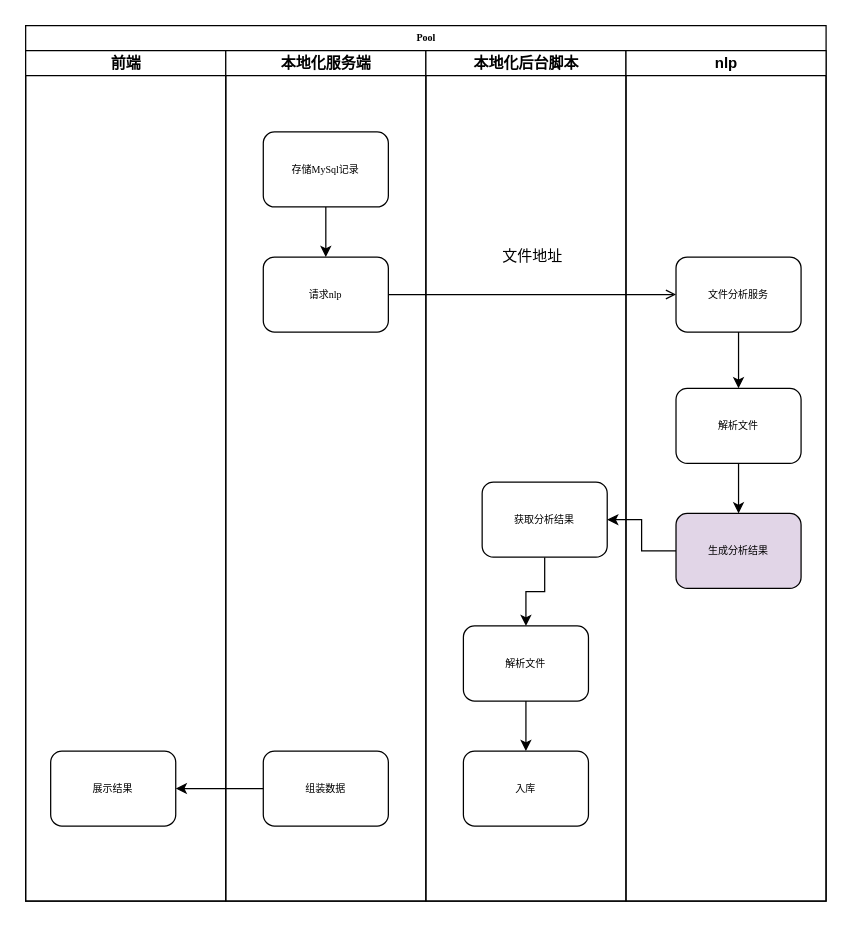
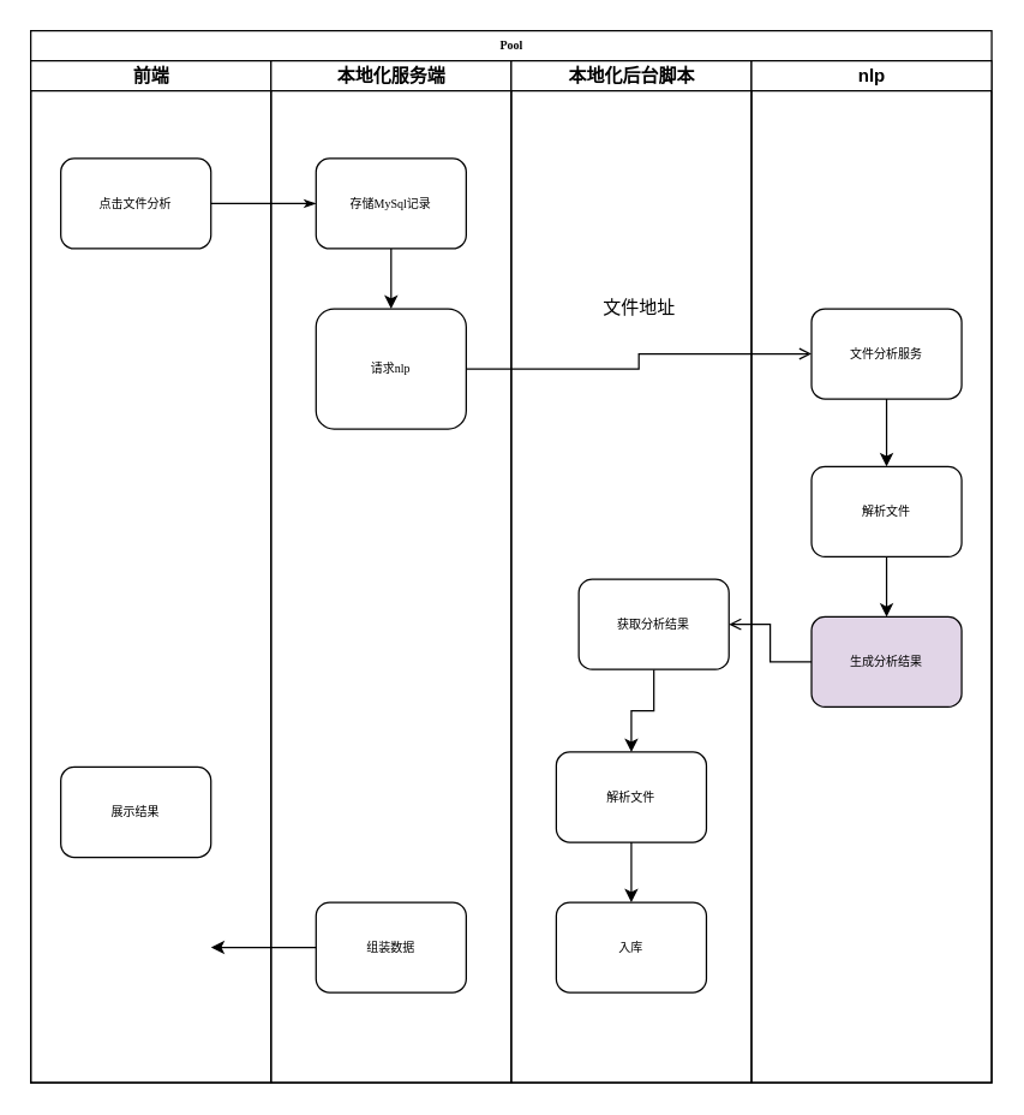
  <mxCell id="0" />
  <mxCell id="1" parent="0" />
  <mxCell id="2" value="Pool" style="swimlane;html=1;childLayout=stackLayout;startSize=20;rounded=0;shadow=0;labelBackgroundColor=none;strokeWidth=1;fontFamily=Verdana;fontSize=8;align=center;" parent="1" vertex="1"><mxGeometry x="20" y="20" width="640" height="700" as="geometry" /></mxCell>
  <mxCell id="3" value="前端" style="swimlane;html=1;startSize=20;" parent="2" vertex="1"><mxGeometry y="20" width="160" height="680" as="geometry" /></mxCell>
- <mxCell id="5" value="展示结果" style="rounded=1;whiteSpace=wrap;html=1;shadow=0;labelBackgroundColor=none;strokeWidth=1;fontFamily=Verdana;fontSize=8;align=center;" vertex="1" parent="3"><mxGeometry x="20" y="560" width="100" height="60" as="geometry" /></mxCell>
+ <mxCell id="4" value="点击文件分析" style="rounded=1;whiteSpace=wrap;html=1;shadow=0;labelBackgroundColor=none;strokeWidth=1;fontFamily=Verdana;fontSize=8;align=center;" parent="3" vertex="1"><mxGeometry x="20" y="65" width="100" height="60" as="geometry" /></mxCell>
+ <mxCell id="5" value="展示结果" style="rounded=1;whiteSpace=wrap;html=1;shadow=0;labelBackgroundColor=none;strokeWidth=1;fontFamily=Verdana;fontSize=8;align=center;" vertex="1" parent="3"><mxGeometry x="20" y="470" width="100" height="60" as="geometry" /></mxCell>
+ <mxCell id="6" style="edgeStyle=orthogonalEdgeStyle;rounded=1;html=1;labelBackgroundColor=none;startArrow=none;startFill=0;startSize=5;endArrow=classicThin;endFill=1;endSize=5;jettySize=auto;orthogonalLoop=1;strokeWidth=1;fontFamily=Verdana;fontSize=8" parent="2" source="4" target="9" edge="1"><mxGeometry relative="1" as="geometry" /></mxCell>
  <mxCell id="7" value="本地化服务端" style="swimlane;html=1;startSize=20;" parent="2" vertex="1"><mxGeometry x="160" y="20" width="160" height="680" as="geometry" /></mxCell>
  <mxCell id="8" style="edgeStyle=orthogonalEdgeStyle;rounded=0;orthogonalLoop=1;jettySize=auto;html=1;entryX=0.5;entryY=0;entryDx=0;entryDy=0;" edge="1" parent="7" source="9" target="10"><mxGeometry relative="1" as="geometry" /></mxCell>
  <mxCell id="9" value="存储MySql记录" style="rounded=1;whiteSpace=wrap;html=1;shadow=0;labelBackgroundColor=none;strokeWidth=1;fontFamily=Verdana;fontSize=8;align=center;" parent="7" vertex="1"><mxGeometry x="30" y="65" width="100" height="60" as="geometry" /></mxCell>
- <mxCell id="10" value="请求nlp" style="rounded=1;whiteSpace=wrap;html=1;shadow=0;labelBackgroundColor=none;strokeWidth=1;fontFamily=Verdana;fontSize=8;align=center;" vertex="1" parent="7"><mxGeometry x="30" y="165" width="100" height="60" as="geometry" /></mxCell>
+ <mxCell id="10" value="请求nlp" style="rounded=1;whiteSpace=wrap;html=1;shadow=0;labelBackgroundColor=none;strokeWidth=1;fontFamily=Verdana;fontSize=8;align=center;" vertex="1" parent="7"><mxGeometry x="30" y="165" width="100" height="80" as="geometry" /></mxCell>
  <mxCell id="11" value="组装数据" style="rounded=1;whiteSpace=wrap;html=1;shadow=0;labelBackgroundColor=none;strokeWidth=1;fontFamily=Verdana;fontSize=8;align=center;" vertex="1" parent="7"><mxGeometry x="30" y="560" width="100" height="60" as="geometry" /></mxCell>
  <mxCell id="12" style="edgeStyle=orthogonalEdgeStyle;rounded=0;orthogonalLoop=1;jettySize=auto;html=1;entryX=1;entryY=0.5;entryDx=0;entryDy=0;" edge="1" parent="2" source="11"><mxGeometry relative="1" as="geometry"><mxPoint x="120" y="610" as="targetPoint" /></mxGeometry></mxCell>
  <mxCell id="13" value="本地化后台脚本" style="swimlane;html=1;startSize=20;" parent="2" vertex="1"><mxGeometry x="320" y="20" width="160" height="680" as="geometry" /></mxCell>
  <mxCell id="14" style="edgeStyle=orthogonalEdgeStyle;rounded=0;orthogonalLoop=1;jettySize=auto;html=1;entryX=0.5;entryY=0;entryDx=0;entryDy=0;" edge="1" parent="13" source="15" target="17"><mxGeometry relative="1" as="geometry" /></mxCell>
  <mxCell id="15" value="获取分析结果" style="rounded=1;whiteSpace=wrap;html=1;shadow=0;labelBackgroundColor=none;strokeWidth=1;fontFamily=Verdana;fontSize=8;align=center;" parent="13" vertex="1"><mxGeometry x="45" y="345" width="100" height="60" as="geometry" /></mxCell>
  <mxCell id="16" style="edgeStyle=orthogonalEdgeStyle;rounded=0;orthogonalLoop=1;jettySize=auto;html=1;entryX=0.5;entryY=0;entryDx=0;entryDy=0;" edge="1" parent="13" source="17" target="18"><mxGeometry relative="1" as="geometry" /></mxCell>
  <mxCell id="17" value="解析文件" style="rounded=1;whiteSpace=wrap;html=1;shadow=0;labelBackgroundColor=none;strokeWidth=1;fontFamily=Verdana;fontSize=8;align=center;" vertex="1" parent="13"><mxGeometry x="30" y="460" width="100" height="60" as="geometry" /></mxCell>
  <mxCell id="18" value="入库" style="rounded=1;whiteSpace=wrap;html=1;shadow=0;labelBackgroundColor=none;strokeWidth=1;fontFamily=Verdana;fontSize=8;align=center;" vertex="1" parent="13"><mxGeometry x="30" y="560" width="100" height="60" as="geometry" /></mxCell>
  <mxCell id="19" value="nlp" style="swimlane;html=1;startSize=20;" parent="2" vertex="1"><mxGeometry x="480" y="20" width="160" height="680" as="geometry" /></mxCell>
  <mxCell id="20" style="edgeStyle=orthogonalEdgeStyle;rounded=0;orthogonalLoop=1;jettySize=auto;html=1;entryX=0.5;entryY=0;entryDx=0;entryDy=0;" edge="1" parent="19" source="21" target="23"><mxGeometry relative="1" as="geometry" /></mxCell>
  <mxCell id="21" value="文件分析服务" style="rounded=1;whiteSpace=wrap;html=1;shadow=0;labelBackgroundColor=none;strokeWidth=1;fontFamily=Verdana;fontSize=8;align=center;" vertex="1" parent="19"><mxGeometry x="40" y="165" width="100" height="60" as="geometry" /></mxCell>
  <mxCell id="22" style="edgeStyle=orthogonalEdgeStyle;rounded=0;orthogonalLoop=1;jettySize=auto;html=1;entryX=0.5;entryY=0;entryDx=0;entryDy=0;" edge="1" parent="19" source="23" target="24"><mxGeometry relative="1" as="geometry" /></mxCell>
  <mxCell id="23" value="解析文件" style="rounded=1;whiteSpace=wrap;html=1;shadow=0;labelBackgroundColor=none;strokeWidth=1;fontFamily=Verdana;fontSize=8;align=center;" vertex="1" parent="19"><mxGeometry x="40" y="270" width="100" height="60" as="geometry" /></mxCell>
  <mxCell id="24" value="生成分析结果" style="rounded=1;whiteSpace=wrap;html=1;shadow=0;labelBackgroundColor=none;strokeWidth=1;fontFamily=Verdana;fontSize=8;align=center;fillColor=#e1d5e7;" vertex="1" parent="19"><mxGeometry x="40" y="370" width="100" height="60" as="geometry" /></mxCell>
  <mxCell id="25" style="edgeStyle=orthogonalEdgeStyle;rounded=0;orthogonalLoop=1;jettySize=auto;html=1;endArrow=open;" edge="1" parent="2" source="10" target="21"><mxGeometry relative="1" as="geometry" /></mxCell>
- <mxCell id="26" style="edgeStyle=orthogonalEdgeStyle;rounded=0;orthogonalLoop=1;jettySize=auto;html=1;entryX=1;entryY=0.5;entryDx=0;entryDy=0;" edge="1" parent="2" source="24" target="15"><mxGeometry relative="1" as="geometry" /></mxCell>
+ <mxCell id="26" style="edgeStyle=orthogonalEdgeStyle;rounded=0;orthogonalLoop=1;jettySize=auto;html=1;entryX=1;entryY=0.5;entryDx=0;entryDy=0;endArrow=open;" edge="1" parent="2" source="24" target="15"><mxGeometry relative="1" as="geometry" /></mxCell>
  <mxCell id="27" value="文件地址" style="text;html=1;align=center;verticalAlign=middle;resizable=0;points=[];autosize=1;strokeColor=none;fillColor=none;" vertex="1" parent="1"><mxGeometry x="390" y="190" width="70" height="30" as="geometry" /></mxCell>
